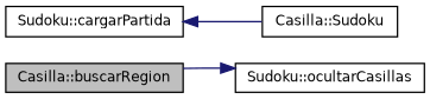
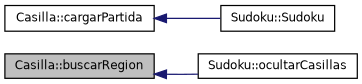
  digraph {
    rankdir=LR
    node [color=black fillcolor=white fontname=Helvetica fontsize=10 shape=record style=filled]
    edge [color=midnightblue dir=back fontname=Helvetica fontsize=10 labelfontname=Helvetica labelfontsize=10 style=solid]
    n1 [fillcolor=grey75 fontcolor=black height=0.2 label="Casilla::buscarRegion" width=0.4]
    n2 [height=0.2 label="Sudoku::ocultarCasillas" width=0.4]
-   n3 [height=0.2 label="Casilla::Sudoku" width=0.4]
-   n4 [height=0.2 label="Sudoku::cargarPartida" width=0.4]
-   n2 -> n1
+   n3 [height=0.2 label="Sudoku::Sudoku" width=0.4]
+   n4 [height=0.2 label="Casilla::cargarPartida" width=0.4]
+   n1 -> n2
    n4 -> n3
  }
